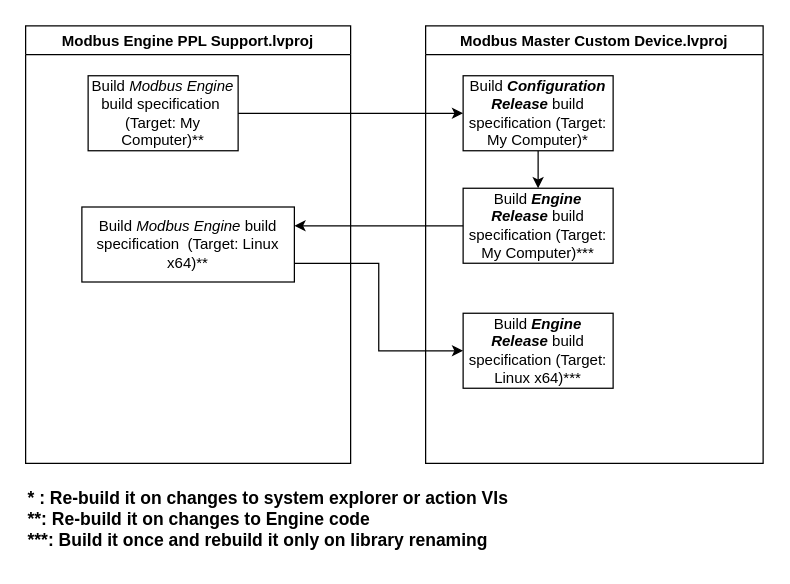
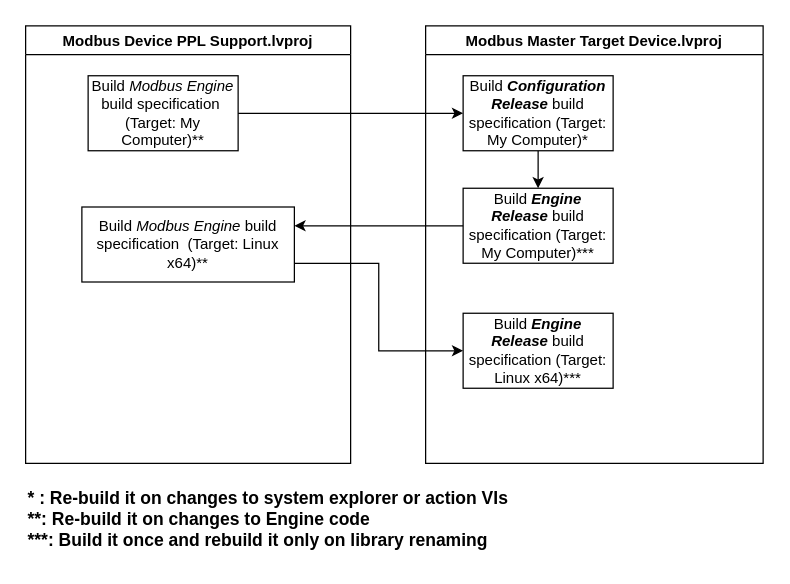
  <mxCell id="0" />
  <mxCell id="1" parent="0" />
- <mxCell id="2" value="Modbus Engine PPL Support.lvproj" style="swimlane;" vertex="1" parent="1"><mxGeometry x="20" y="20" width="260" height="350" as="geometry" /></mxCell>
+ <mxCell id="2" value="Modbus Device PPL Support.lvproj" style="swimlane;" vertex="1" parent="1"><mxGeometry x="20" y="20" width="260" height="350" as="geometry" /></mxCell>
  <mxCell id="3" value="Build &lt;i&gt;Modbus&amp;nbsp;Engine &lt;/i&gt;build specification&amp;nbsp; (Target: My Computer)**" style="rounded=0;whiteSpace=wrap;html=1;" vertex="1" parent="2"><mxGeometry x="50" y="40" width="120" height="60" as="geometry" /></mxCell>
  <mxCell id="4" value="Build&amp;nbsp;&lt;i style=&quot;border-color: var(--border-color);&quot;&gt;Modbus&amp;nbsp;Engine&amp;nbsp;&lt;/i&gt;build specification&amp;nbsp; (Target: Linux x64)**" style="rounded=0;whiteSpace=wrap;html=1;" vertex="1" parent="2"><mxGeometry x="45" y="145" width="170" height="60" as="geometry" /></mxCell>
- <mxCell id="5" value="Modbus Master Custom Device.lvproj" style="swimlane;" vertex="1" parent="1"><mxGeometry x="340" y="20" width="270" height="350" as="geometry" /></mxCell>
+ <mxCell id="5" value="Modbus Master Target Device.lvproj" style="swimlane;" vertex="1" parent="1"><mxGeometry x="340" y="20" width="270" height="350" as="geometry" /></mxCell>
  <mxCell id="6" style="edgeStyle=orthogonalEdgeStyle;rounded=0;orthogonalLoop=1;jettySize=auto;html=1;" edge="1" parent="5" source="7" target="8"><mxGeometry relative="1" as="geometry" /></mxCell>
  <mxCell id="7" value="Build &lt;i&gt;&lt;b&gt;Configuration Release&lt;/b&gt; &lt;/i&gt;build specification (Target: My Computer)*" style="rounded=0;whiteSpace=wrap;html=1;" vertex="1" parent="5"><mxGeometry x="30" y="40" width="120" height="60" as="geometry" /></mxCell>
  <mxCell id="8" value="Build &lt;i&gt;&lt;b&gt;Engine Release&lt;/b&gt;&amp;nbsp;&lt;/i&gt;build specification (Target: My Computer)***" style="rounded=0;whiteSpace=wrap;html=1;" vertex="1" parent="5"><mxGeometry x="30" y="130" width="120" height="60" as="geometry" /></mxCell>
  <mxCell id="9" value="Build&amp;nbsp;&lt;i style=&quot;border-color: var(--border-color);&quot;&gt;&lt;b style=&quot;border-color: var(--border-color);&quot;&gt;Engine Release&lt;/b&gt;&amp;nbsp;&lt;/i&gt;build specification (Target: Linux x64)***" style="rounded=0;whiteSpace=wrap;html=1;" vertex="1" parent="5"><mxGeometry x="30" y="230" width="120" height="60" as="geometry" /></mxCell>
  <mxCell id="10" style="edgeStyle=orthogonalEdgeStyle;rounded=0;orthogonalLoop=1;jettySize=auto;html=1;entryX=1;entryY=0.25;entryDx=0;entryDy=0;" edge="1" parent="1" source="8" target="4"><mxGeometry relative="1" as="geometry" /></mxCell>
  <mxCell id="11" value="* : Re-build it on changes to system explorer or action VIs&lt;br style=&quot;font-size: 14px;&quot;&gt;**: Re-build it on changes to Engine code&lt;br style=&quot;font-size: 14px;&quot;&gt;***: Build it once and rebuild it only on library renaming" style="text;html=1;align=left;verticalAlign=middle;resizable=0;points=[];autosize=1;fontSize=14;fontStyle=1" vertex="1" parent="1"><mxGeometry x="20" y="385" width="410" height="60" as="geometry" /></mxCell>
  <mxCell id="12" style="edgeStyle=orthogonalEdgeStyle;rounded=0;orthogonalLoop=1;jettySize=auto;html=1;entryX=0;entryY=0.5;entryDx=0;entryDy=0;" edge="1" parent="1" source="3" target="7"><mxGeometry relative="1" as="geometry"><Array as="points"><mxPoint x="360" y="90" /><mxPoint x="360" y="90" /></Array><mxPoint x="380" y="75" as="targetPoint" /></mxGeometry></mxCell>
  <mxCell id="13" style="edgeStyle=orthogonalEdgeStyle;rounded=0;orthogonalLoop=1;jettySize=auto;html=1;exitX=1;exitY=0.75;exitDx=0;exitDy=0;entryX=0;entryY=0.5;entryDx=0;entryDy=0;" edge="1" parent="1" source="4" target="9"><mxGeometry relative="1" as="geometry" /></mxCell>
